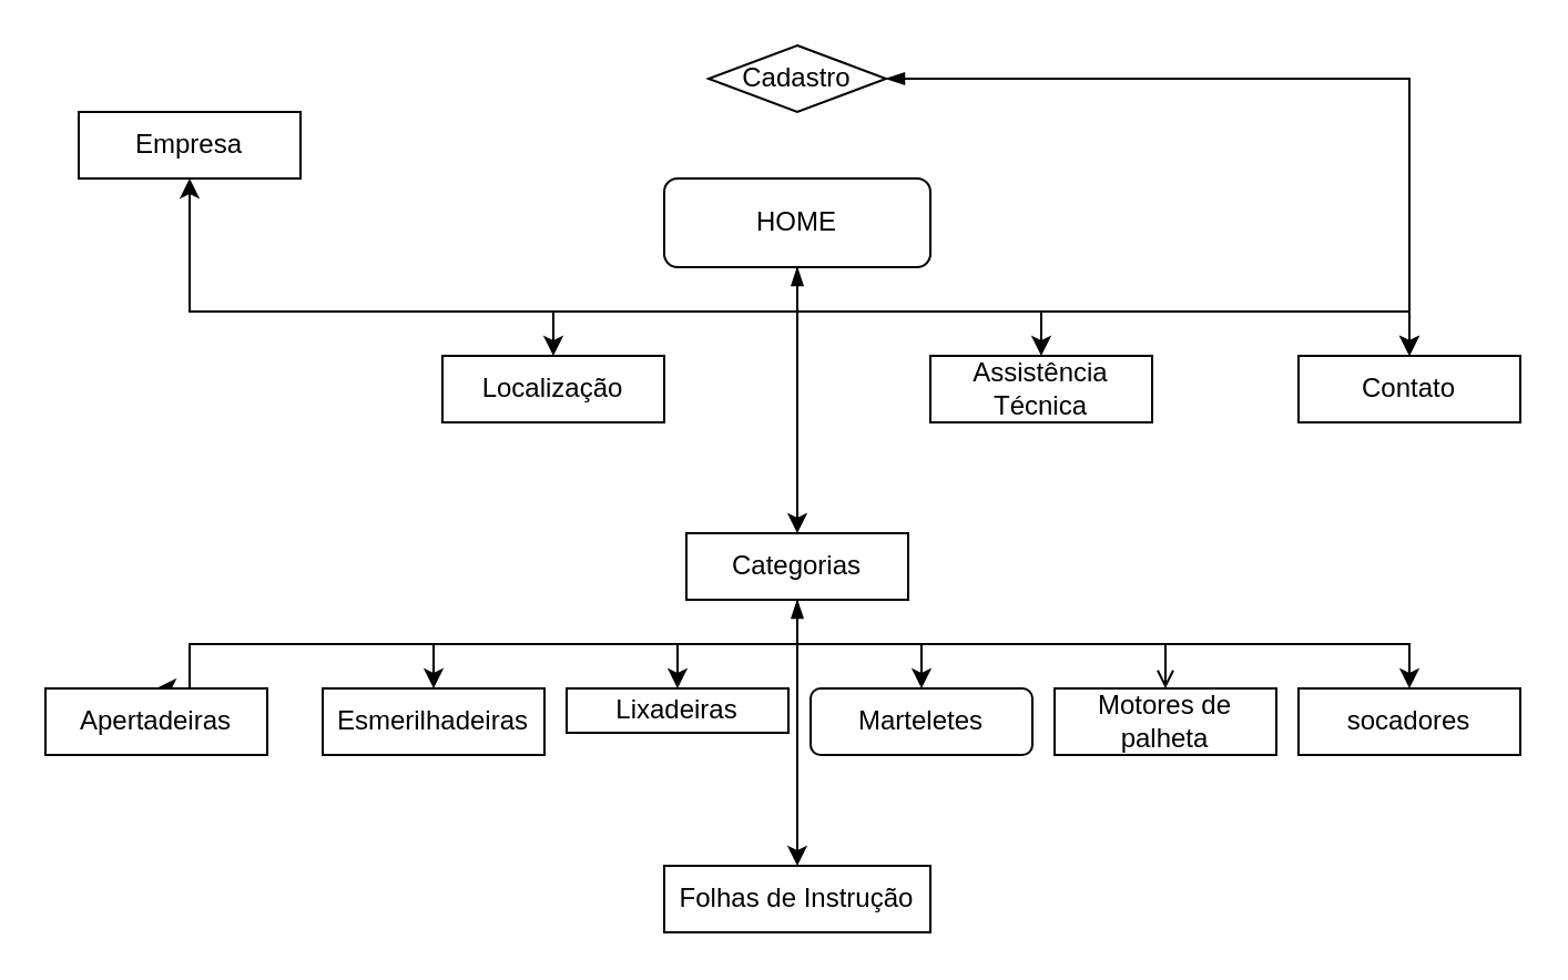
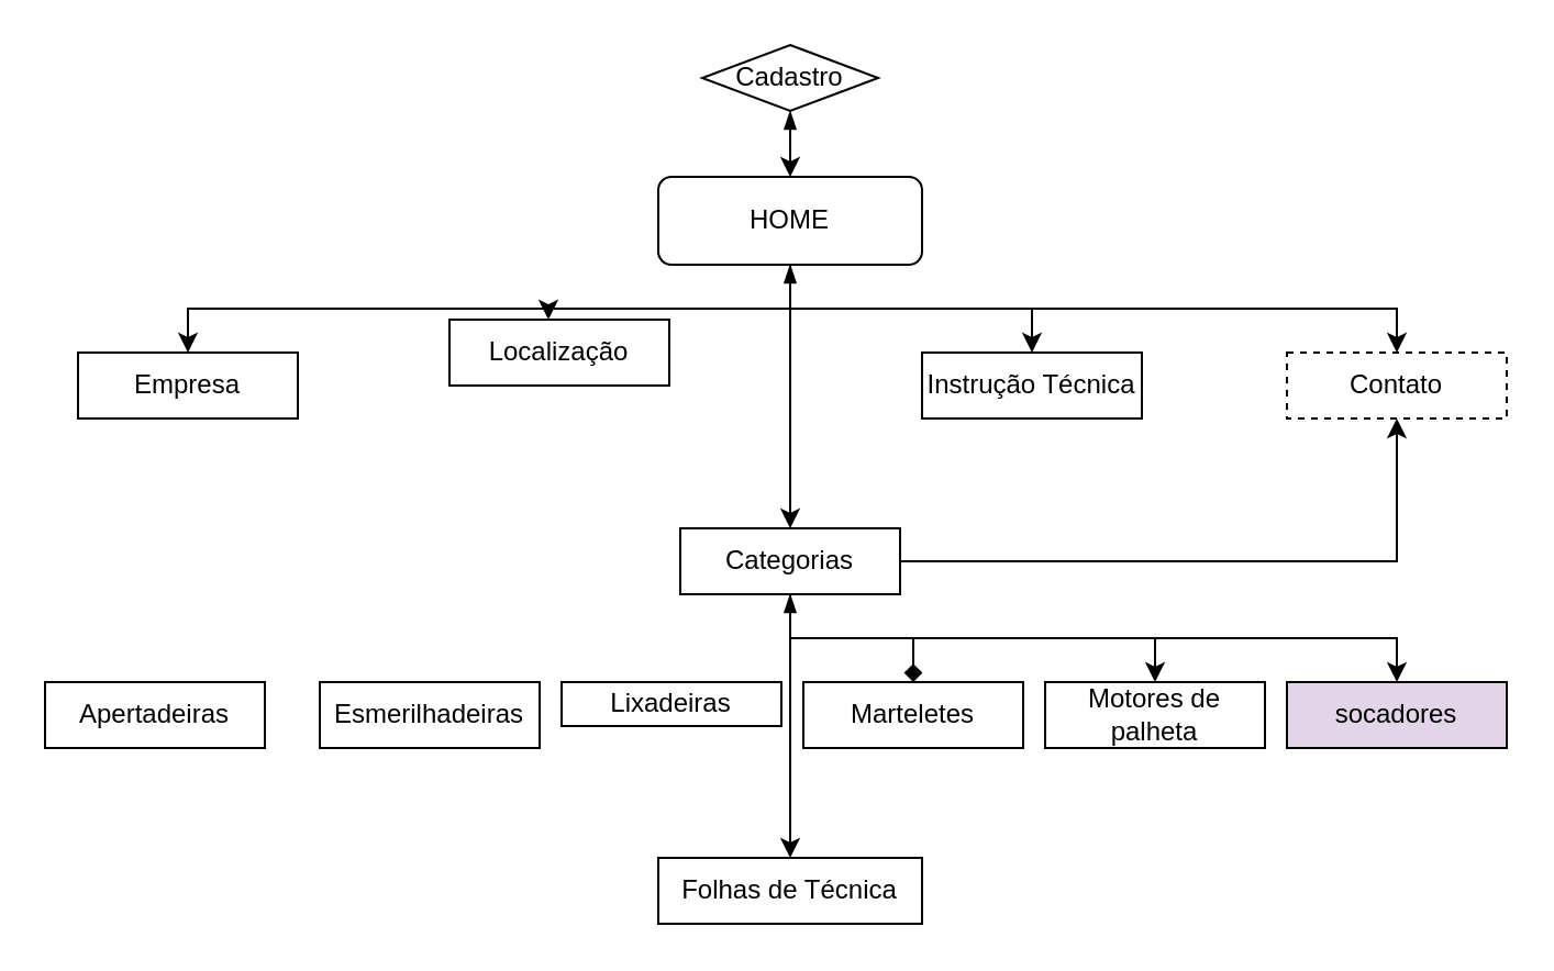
  <mxCell id="0" />
  <mxCell id="1" parent="0" />
  <mxCell id="2" style="edgeStyle=orthogonalEdgeStyle;rounded=0;orthogonalLoop=1;jettySize=auto;html=1;" parent="1" source="7" target="8" edge="1"><mxGeometry relative="1" as="geometry"><Array as="points"><mxPoint x="359" y="140" /><mxPoint x="85" y="140" /></Array></mxGeometry></mxCell>
  <mxCell id="3" style="edgeStyle=orthogonalEdgeStyle;rounded=0;orthogonalLoop=1;jettySize=auto;html=1;" parent="1" source="7" target="9" edge="1"><mxGeometry relative="1" as="geometry"><Array as="points"><mxPoint x="359" y="140" /><mxPoint x="249" y="140" /></Array></mxGeometry></mxCell>
  <mxCell id="4" style="edgeStyle=orthogonalEdgeStyle;rounded=0;orthogonalLoop=1;jettySize=auto;html=1;" parent="1" source="7" target="19" edge="1"><mxGeometry relative="1" as="geometry"><Array as="points"><mxPoint x="359" y="140" /><mxPoint x="635" y="140" /></Array></mxGeometry></mxCell>
  <mxCell id="5" style="edgeStyle=orthogonalEdgeStyle;rounded=0;orthogonalLoop=1;jettySize=auto;html=1;entryX=0.5;entryY=0;entryDx=0;entryDy=0;" parent="1" source="7" target="18" edge="1"><mxGeometry relative="1" as="geometry"><Array as="points"><mxPoint x="359" y="140" /><mxPoint x="469" y="140" /></Array></mxGeometry></mxCell>
  <mxCell id="6" style="edgeStyle=orthogonalEdgeStyle;rounded=0;orthogonalLoop=1;jettySize=auto;html=1;entryX=0.5;entryY=0;entryDx=0;entryDy=0;startArrow=blockThin;startFill=1;" parent="1" source="7" target="17" edge="1"><mxGeometry relative="1" as="geometry" /></mxCell>
  <mxCell id="7" value="&lt;font style=&quot;vertical-align: inherit&quot;&gt;&lt;font style=&quot;vertical-align: inherit&quot;&gt;HOME&lt;/font&gt;&lt;/font&gt;" style="rounded=1;whiteSpace=wrap;html=1;fontSize=12;glass=0;strokeWidth=1;shadow=0;" parent="1" vertex="1"><mxGeometry x="299" y="80" width="120" height="40" as="geometry" /></mxCell>
- <mxCell id="8" value="Empresa" style="rounded=0;whiteSpace=wrap;html=1;" parent="1" vertex="1"><mxGeometry x="35" y="50" width="100" height="30" as="geometry" /></mxCell>
- <mxCell id="9" value="Localização" style="rounded=0;whiteSpace=wrap;html=1;" parent="1" vertex="1"><mxGeometry x="199" y="160" width="100" height="30" as="geometry" /></mxCell>
- <mxCell id="10" style="edgeStyle=orthogonalEdgeStyle;rounded=0;orthogonalLoop=1;jettySize=auto;html=1;entryX=0.5;entryY=0;entryDx=0;entryDy=0;" parent="1" source="17" target="20" edge="1"><mxGeometry relative="1" as="geometry"><Array as="points"><mxPoint x="359" y="290" /><mxPoint x="85" y="290" /></Array></mxGeometry></mxCell>
+ <mxCell id="8" value="Empresa" style="rounded=0;whiteSpace=wrap;html=1;" parent="1" vertex="1"><mxGeometry x="35" y="160" width="100" height="30" as="geometry" /></mxCell>
+ <mxCell id="9" value="Localização" style="rounded=0;whiteSpace=wrap;html=1;" parent="1" vertex="1"><mxGeometry x="204" y="145" width="100" height="30" as="geometry" /></mxCell>
  <mxCell id="11" style="edgeStyle=orthogonalEdgeStyle;rounded=0;orthogonalLoop=1;jettySize=auto;html=1;entryX=0.5;entryY=0;entryDx=0;entryDy=0;" parent="1" source="17" target="25" edge="1"><mxGeometry relative="1" as="geometry"><Array as="points"><mxPoint x="359" y="290" /><mxPoint x="635" y="290" /></Array></mxGeometry></mxCell>
- <mxCell id="12" style="edgeStyle=orthogonalEdgeStyle;rounded=0;orthogonalLoop=1;jettySize=auto;html=1;entryX=0.5;entryY=0;entryDx=0;entryDy=0;endArrow=open;" parent="1" source="17" target="24" edge="1"><mxGeometry relative="1" as="geometry"><Array as="points"><mxPoint x="359" y="290" /><mxPoint x="525" y="290" /></Array></mxGeometry></mxCell>
- <mxCell id="13" style="edgeStyle=orthogonalEdgeStyle;rounded=0;orthogonalLoop=1;jettySize=auto;html=1;entryX=0.5;entryY=0;entryDx=0;entryDy=0;" parent="1" source="17" target="21" edge="1"><mxGeometry relative="1" as="geometry"><Array as="points"><mxPoint x="359" y="290" /><mxPoint x="195" y="290" /></Array></mxGeometry></mxCell>
- <mxCell id="14" style="edgeStyle=orthogonalEdgeStyle;rounded=0;orthogonalLoop=1;jettySize=auto;html=1;" parent="1" source="17" target="22" edge="1"><mxGeometry relative="1" as="geometry" /></mxCell>
- <mxCell id="15" style="edgeStyle=orthogonalEdgeStyle;rounded=0;orthogonalLoop=1;jettySize=auto;html=1;entryX=0.5;entryY=0;entryDx=0;entryDy=0;startArrow=blockThin;startFill=1;" parent="1" source="17" target="23" edge="1"><mxGeometry relative="1" as="geometry" /></mxCell>
+ <mxCell id="12" style="edgeStyle=orthogonalEdgeStyle;rounded=0;orthogonalLoop=1;jettySize=auto;html=1;entryX=0.5;entryY=0;entryDx=0;entryDy=0;" parent="1" source="17" target="24" edge="1"><mxGeometry relative="1" as="geometry"><Array as="points"><mxPoint x="359" y="290" /><mxPoint x="525" y="290" /></Array></mxGeometry></mxCell>
+ <mxCell id="14" style="edgeStyle=orthogonalEdgeStyle;rounded=0;orthogonalLoop=1;jettySize=auto;html=1;" parent="1" source="17" target="19" edge="1"><mxGeometry relative="1" as="geometry" /></mxCell>
+ <mxCell id="15" style="edgeStyle=orthogonalEdgeStyle;rounded=0;orthogonalLoop=1;jettySize=auto;html=1;entryX=0.5;entryY=0;entryDx=0;entryDy=0;startArrow=blockThin;startFill=1;endArrow=diamond;" parent="1" source="17" target="23" edge="1"><mxGeometry relative="1" as="geometry" /></mxCell>
  <mxCell id="16" value="" style="edgeStyle=orthogonalEdgeStyle;rounded=0;orthogonalLoop=1;jettySize=auto;html=1;" edge="1" parent="1" source="17" target="26"><mxGeometry relative="1" as="geometry" /></mxCell>
  <mxCell id="17" value="Categorias" style="rounded=0;whiteSpace=wrap;html=1;" parent="1" vertex="1"><mxGeometry x="309" y="240" width="100" height="30" as="geometry" /></mxCell>
- <mxCell id="18" value="Assistência Técnica" style="rounded=0;whiteSpace=wrap;html=1;" parent="1" vertex="1"><mxGeometry x="419" y="160" width="100" height="30" as="geometry" /></mxCell>
- <mxCell id="19" value="Contato" style="rounded=0;whiteSpace=wrap;html=1;" parent="1" vertex="1"><mxGeometry x="585" y="160" width="100" height="30" as="geometry" /></mxCell>
+ <mxCell id="18" value="Instrução Técnica" style="rounded=0;whiteSpace=wrap;html=1;" parent="1" vertex="1"><mxGeometry x="419" y="160" width="100" height="30" as="geometry" /></mxCell>
+ <mxCell id="19" value="Contato" style="rounded=0;whiteSpace=wrap;html=1;dashed=1;" parent="1" vertex="1"><mxGeometry x="585" y="160" width="100" height="30" as="geometry" /></mxCell>
  <mxCell id="20" value="Apertadeiras" style="rounded=0;whiteSpace=wrap;html=1;" parent="1" vertex="1"><mxGeometry x="20" y="310" width="100" height="30" as="geometry" /></mxCell>
  <mxCell id="21" value="Esmerilhadeiras" style="rounded=0;whiteSpace=wrap;html=1;" parent="1" vertex="1"><mxGeometry x="145" y="310" width="100" height="30" as="geometry" /></mxCell>
  <mxCell id="22" value="Lixadeiras" style="rounded=0;whiteSpace=wrap;html=1;" parent="1" vertex="1"><mxGeometry x="255" y="310" width="100" height="20" as="geometry" /></mxCell>
- <mxCell id="23" value="Marteletes" style="whiteSpace=wrap;html=1;rounded=1;" parent="1" vertex="1"><mxGeometry x="365" y="310" width="100" height="30" as="geometry" /></mxCell>
+ <mxCell id="23" value="Marteletes" style="rounded=0;whiteSpace=wrap;html=1;" parent="1" vertex="1"><mxGeometry x="365" y="310" width="100" height="30" as="geometry" /></mxCell>
  <mxCell id="24" value="Motores de palheta" style="rounded=0;whiteSpace=wrap;html=1;" parent="1" vertex="1"><mxGeometry x="475" y="310" width="100" height="30" as="geometry" /></mxCell>
- <mxCell id="25" value="socadores" style="rounded=0;whiteSpace=wrap;html=1;" parent="1" vertex="1"><mxGeometry x="585" y="310" width="100" height="30" as="geometry" /></mxCell>
- <mxCell id="26" value="Folhas de Instrução" style="rounded=0;whiteSpace=wrap;html=1;" parent="1" vertex="1"><mxGeometry x="299" y="390" width="120" height="30" as="geometry" /></mxCell>
- <mxCell id="27" style="edgeStyle=orthogonalEdgeStyle;rounded=0;orthogonalLoop=1;jettySize=auto;html=1;startArrow=blockThin;startFill=1;" parent="1" source="28" target="19" edge="1"><mxGeometry relative="1" as="geometry" /></mxCell>
+ <mxCell id="25" value="socadores" style="rounded=0;whiteSpace=wrap;html=1;fillColor=#e1d5e7;" parent="1" vertex="1"><mxGeometry x="585" y="310" width="100" height="30" as="geometry" /></mxCell>
+ <mxCell id="26" value="Folhas de Técnica" style="rounded=0;whiteSpace=wrap;html=1;" parent="1" vertex="1"><mxGeometry x="299" y="390" width="120" height="30" as="geometry" /></mxCell>
+ <mxCell id="27" style="edgeStyle=orthogonalEdgeStyle;rounded=0;orthogonalLoop=1;jettySize=auto;html=1;startArrow=blockThin;startFill=1;" parent="1" source="28" target="7" edge="1"><mxGeometry relative="1" as="geometry" /></mxCell>
  <mxCell id="28" value="Cadastro" style="rhombus;whiteSpace=wrap;html=1;" parent="1" vertex="1"><mxGeometry x="319" y="20" width="80" height="30" as="geometry" /></mxCell>
